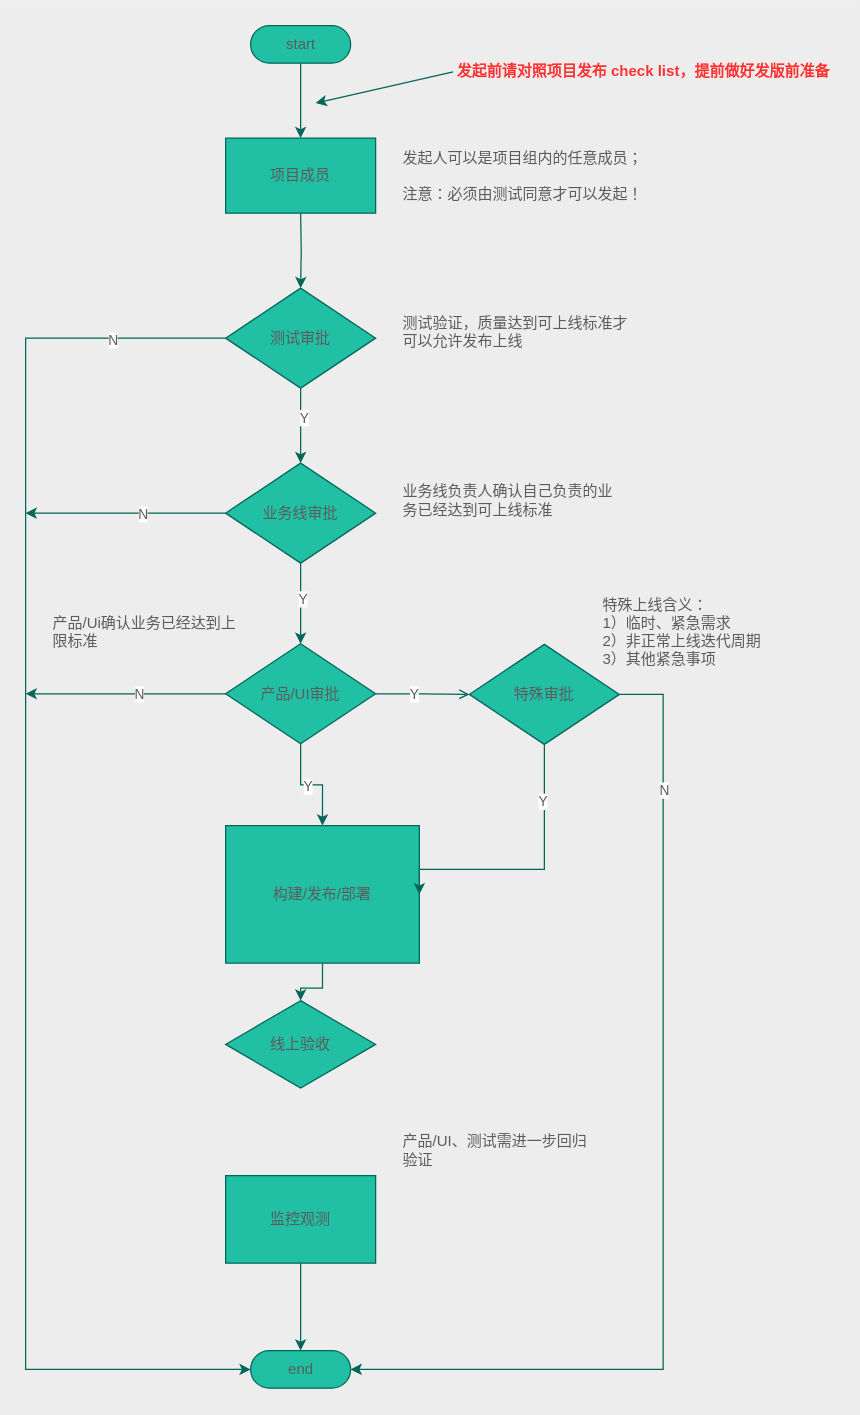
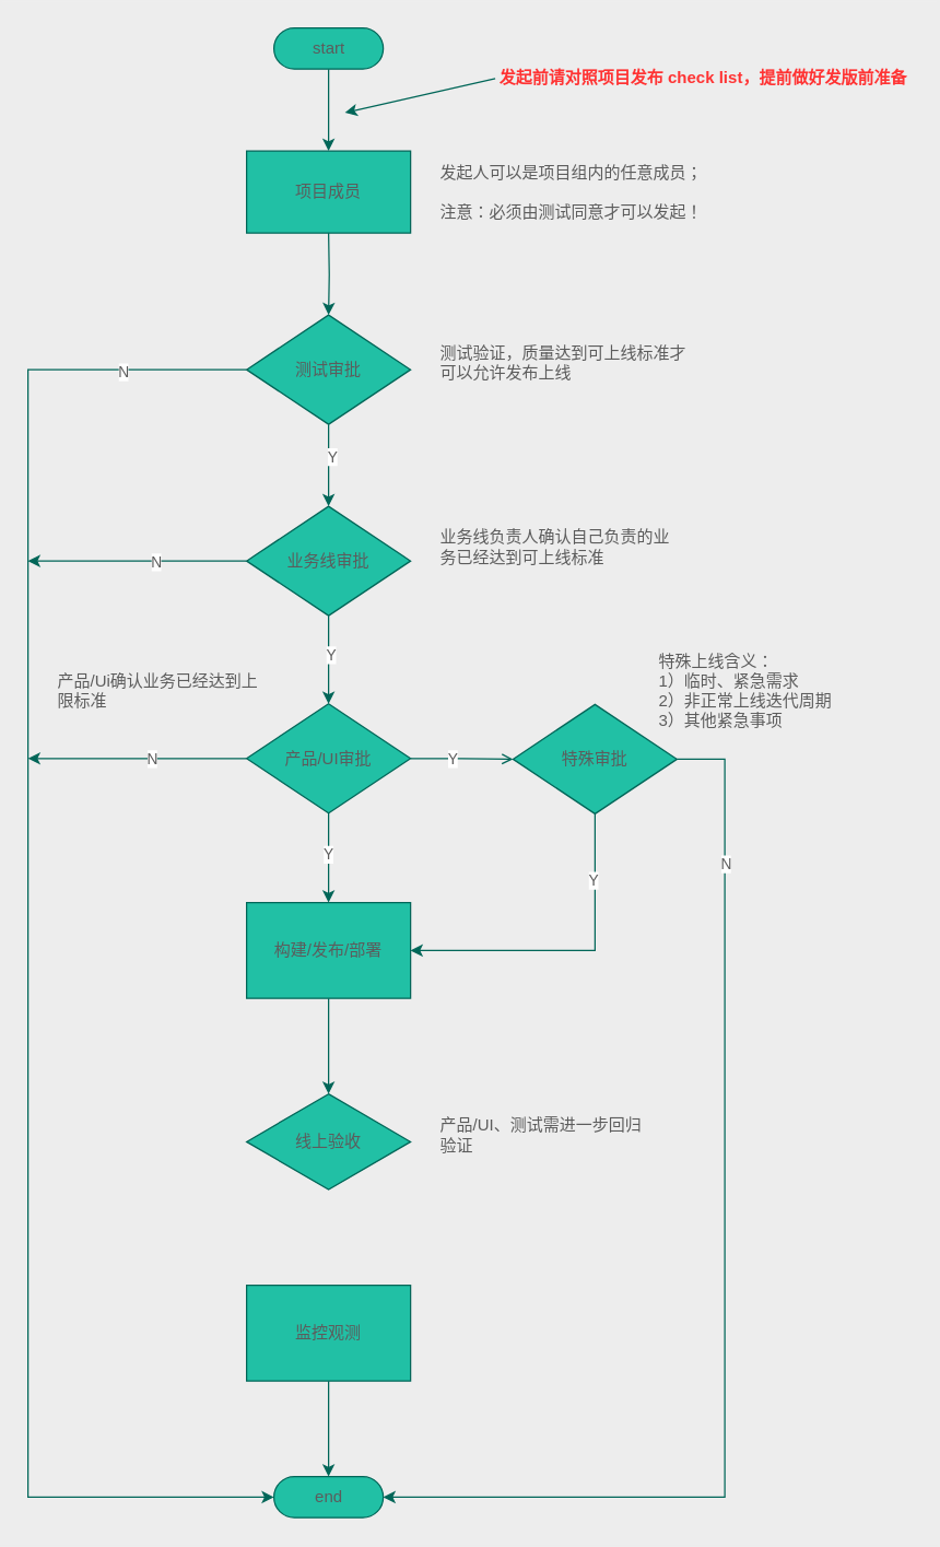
  <mxCell id="0" />
  <mxCell id="1" parent="0" />
  <mxCell id="2" value="项目成员" style="rounded=0;whiteSpace=wrap;html=1;fillColor=#21C0A5;strokeColor=#006658;fontColor=#5C5C5C;" vertex="1" parent="1"><mxGeometry x="180" y="110" width="120" height="60" as="geometry" /></mxCell>
  <mxCell id="3" value="" style="edgeStyle=orthogonalEdgeStyle;rounded=0;orthogonalLoop=1;jettySize=auto;html=1;strokeColor=#006658;fontColor=#5C5C5C;" edge="1" parent="1" target="10"><mxGeometry relative="1" as="geometry"><mxPoint x="240" y="170" as="sourcePoint" /></mxGeometry></mxCell>
  <mxCell id="4" value="" style="edgeStyle=orthogonalEdgeStyle;rounded=0;orthogonalLoop=1;jettySize=auto;html=1;strokeColor=#006658;fontColor=#5C5C5C;" edge="1" parent="1" source="5" target="2"><mxGeometry relative="1" as="geometry" /></mxCell>
  <mxCell id="5" value="start" style="html=1;dashed=0;whitespace=wrap;shape=mxgraph.dfd.start;fillColor=#21C0A5;strokeColor=#006658;fontColor=#5C5C5C;" vertex="1" parent="1"><mxGeometry x="200" y="20" width="80" height="30" as="geometry" /></mxCell>
  <mxCell id="6" value="" style="edgeStyle=orthogonalEdgeStyle;rounded=0;orthogonalLoop=1;jettySize=auto;html=1;strokeColor=#006658;fontColor=#5C5C5C;" edge="1" parent="1" source="10" target="15"><mxGeometry relative="1" as="geometry" /></mxCell>
  <mxCell id="7" value="Y" style="edgeLabel;html=1;align=center;verticalAlign=middle;resizable=0;points=[];fontColor=#5C5C5C;" vertex="1" connectable="0" parent="6"><mxGeometry x="-0.233" y="2" relative="1" as="geometry"><mxPoint as="offset" /></mxGeometry></mxCell>
  <mxCell id="8" style="edgeStyle=orthogonalEdgeStyle;rounded=0;orthogonalLoop=1;jettySize=auto;html=1;entryX=0;entryY=0.5;entryDx=0;entryDy=0;entryPerimeter=0;strokeColor=#006658;fontColor=#5C5C5C;" edge="1" parent="1" source="10" target="23"><mxGeometry relative="1" as="geometry"><mxPoint x="90" y="280" as="targetPoint" /><Array as="points"><mxPoint x="20" y="270" /><mxPoint x="20" y="1095" /></Array></mxGeometry></mxCell>
  <mxCell id="9" value="N" style="edgeLabel;html=1;align=center;verticalAlign=middle;resizable=0;points=[];fontColor=#5C5C5C;" vertex="1" connectable="0" parent="8"><mxGeometry x="-0.844" y="1" relative="1" as="geometry"><mxPoint as="offset" /></mxGeometry></mxCell>
  <mxCell id="10" value="测试审批" style="rhombus;whiteSpace=wrap;html=1;fillColor=#21C0A5;strokeColor=#006658;fontColor=#5C5C5C;" vertex="1" parent="1"><mxGeometry x="180" y="230" width="120" height="80" as="geometry" /></mxCell>
  <mxCell id="11" value="" style="edgeStyle=orthogonalEdgeStyle;rounded=0;orthogonalLoop=1;jettySize=auto;html=1;strokeColor=#006658;fontColor=#5C5C5C;" edge="1" parent="1" source="15" target="22"><mxGeometry relative="1" as="geometry" /></mxCell>
  <mxCell id="12" value="Y" style="edgeLabel;html=1;align=center;verticalAlign=middle;resizable=0;points=[];fontColor=#5C5C5C;" vertex="1" connectable="0" parent="11"><mxGeometry x="-0.132" y="1" relative="1" as="geometry"><mxPoint as="offset" /></mxGeometry></mxCell>
  <mxCell id="13" style="edgeStyle=orthogonalEdgeStyle;rounded=0;orthogonalLoop=1;jettySize=auto;html=1;strokeColor=#006658;fontColor=#5C5C5C;" edge="1" parent="1" source="15"><mxGeometry relative="1" as="geometry"><mxPoint x="20" y="410" as="targetPoint" /></mxGeometry></mxCell>
  <mxCell id="14" value="N" style="edgeLabel;html=1;align=center;verticalAlign=middle;resizable=0;points=[];fontColor=#5C5C5C;" vertex="1" connectable="0" parent="13"><mxGeometry x="-0.163" y="-3" relative="1" as="geometry"><mxPoint y="3" as="offset" /></mxGeometry></mxCell>
  <mxCell id="15" value="业务线审批" style="rhombus;whiteSpace=wrap;html=1;fillColor=#21C0A5;strokeColor=#006658;fontColor=#5C5C5C;" vertex="1" parent="1"><mxGeometry x="180" y="370" width="120" height="80" as="geometry" /></mxCell>
  <mxCell id="16" style="edgeStyle=orthogonalEdgeStyle;rounded=0;orthogonalLoop=1;jettySize=auto;html=1;strokeColor=#006658;fontColor=#5C5C5C;" edge="1" parent="1" source="22"><mxGeometry relative="1" as="geometry"><mxPoint x="20" y="554.5" as="targetPoint" /></mxGeometry></mxCell>
  <mxCell id="17" value="N" style="edgeLabel;html=1;align=center;verticalAlign=middle;resizable=0;points=[];fontColor=#5C5C5C;" vertex="1" connectable="0" parent="16"><mxGeometry x="-0.125" relative="1" as="geometry"><mxPoint as="offset" /></mxGeometry></mxCell>
  <mxCell id="18" value="" style="edgeStyle=orthogonalEdgeStyle;rounded=0;orthogonalLoop=1;jettySize=auto;html=1;entryX=0.5;entryY=0;entryDx=0;entryDy=0;strokeColor=#006658;fontColor=#5C5C5C;" edge="1" parent="1" source="22" target="26"><mxGeometry relative="1" as="geometry"><mxPoint x="240" y="650" as="targetPoint" /></mxGeometry></mxCell>
  <mxCell id="19" value="Y" style="edgeLabel;html=1;align=center;verticalAlign=middle;resizable=0;points=[];fontColor=#5C5C5C;" vertex="1" connectable="0" parent="18"><mxGeometry x="-0.096" y="-1" relative="1" as="geometry"><mxPoint as="offset" /></mxGeometry></mxCell>
  <mxCell id="20" value="" style="edgeStyle=orthogonalEdgeStyle;rounded=0;orthogonalLoop=1;jettySize=auto;html=1;strokeColor=#006658;fontColor=#5C5C5C;endArrow=open;" edge="1" parent="1" source="22" target="31"><mxGeometry relative="1" as="geometry" /></mxCell>
  <mxCell id="21" value="Y" style="edgeLabel;html=1;align=center;verticalAlign=middle;resizable=0;points=[];fontColor=#5C5C5C;" vertex="1" connectable="0" parent="20"><mxGeometry x="-0.301" y="-2" relative="1" as="geometry"><mxPoint x="4" y="-2" as="offset" /></mxGeometry></mxCell>
  <mxCell id="22" value="产品/UI审批" style="rhombus;whiteSpace=wrap;html=1;fillColor=#21C0A5;strokeColor=#006658;fontColor=#5C5C5C;" vertex="1" parent="1"><mxGeometry x="180" y="514.5" width="120" height="80" as="geometry" /></mxCell>
  <mxCell id="23" value="end" style="html=1;dashed=0;whitespace=wrap;shape=mxgraph.dfd.start;fillColor=#21C0A5;strokeColor=#006658;fontColor=#5C5C5C;" vertex="1" parent="1"><mxGeometry x="200" y="1080" width="80" height="30" as="geometry" /></mxCell>
  <mxCell id="24" value="发起人可以是项目组内的任意成员；&lt;br&gt;&lt;br&gt;注意：必须由测试同意才可以发起！" style="text;html=1;strokeColor=none;fillColor=none;align=left;verticalAlign=middle;whiteSpace=wrap;rounded=0;fontColor=#5C5C5C;" vertex="1" parent="1"><mxGeometry x="320" y="120" width="230" height="40" as="geometry" /></mxCell>
  <mxCell id="25" value="" style="edgeStyle=orthogonalEdgeStyle;rounded=0;orthogonalLoop=1;jettySize=auto;html=1;strokeColor=#006658;fontColor=#5C5C5C;" edge="1" parent="1" source="26" target="32"><mxGeometry relative="1" as="geometry" /></mxCell>
- <mxCell id="26" value="构建/发布/部署" style="rounded=0;whiteSpace=wrap;html=1;fillColor=#21C0A5;strokeColor=#006658;fontColor=#5C5C5C;" vertex="1" parent="1"><mxGeometry x="180" y="660" width="155" height="110" as="geometry" /></mxCell>
+ <mxCell id="26" value="构建/发布/部署" style="rounded=0;whiteSpace=wrap;html=1;fillColor=#21C0A5;strokeColor=#006658;fontColor=#5C5C5C;" vertex="1" parent="1"><mxGeometry x="180" y="660" width="120" height="70" as="geometry" /></mxCell>
  <mxCell id="27" style="edgeStyle=orthogonalEdgeStyle;rounded=0;orthogonalLoop=1;jettySize=auto;html=1;entryX=1;entryY=0.5;entryDx=0;entryDy=0;strokeColor=#006658;fontColor=#5C5C5C;" edge="1" parent="1" source="31" target="26"><mxGeometry relative="1" as="geometry"><Array as="points"><mxPoint x="435" y="695" /></Array></mxGeometry></mxCell>
  <mxCell id="28" value="Y" style="edgeLabel;html=1;align=center;verticalAlign=middle;resizable=0;points=[];fontColor=#5C5C5C;" vertex="1" connectable="0" parent="27"><mxGeometry x="-0.591" y="-2" relative="1" as="geometry"><mxPoint as="offset" /></mxGeometry></mxCell>
  <mxCell id="29" style="edgeStyle=orthogonalEdgeStyle;rounded=0;orthogonalLoop=1;jettySize=auto;html=1;entryX=1;entryY=0.5;entryDx=0;entryDy=0;entryPerimeter=0;strokeColor=#006658;fontColor=#5C5C5C;" edge="1" parent="1" source="31" target="23"><mxGeometry relative="1" as="geometry"><Array as="points"><mxPoint x="530" y="555" /><mxPoint x="530" y="1095" /></Array></mxGeometry></mxCell>
  <mxCell id="30" value="N" style="edgeLabel;html=1;align=center;verticalAlign=middle;resizable=0;points=[];fontColor=#5C5C5C;" vertex="1" connectable="0" parent="29"><mxGeometry x="-0.73" relative="1" as="geometry"><mxPoint as="offset" /></mxGeometry></mxCell>
  <mxCell id="31" value="特殊审批" style="rhombus;whiteSpace=wrap;html=1;fillColor=#21C0A5;strokeColor=#006658;fontColor=#5C5C5C;" vertex="1" parent="1"><mxGeometry x="375" y="515" width="120" height="80" as="geometry" /></mxCell>
  <mxCell id="32" value="线上验收" style="rhombus;whiteSpace=wrap;html=1;fillColor=#21C0A5;strokeColor=#006658;fontColor=#5C5C5C;" vertex="1" parent="1"><mxGeometry x="180" y="800" width="120" height="70" as="geometry" /></mxCell>
  <mxCell id="33" value="" style="edgeStyle=orthogonalEdgeStyle;rounded=0;orthogonalLoop=1;jettySize=auto;html=1;strokeColor=#006658;fontColor=#5C5C5C;" edge="1" parent="1" source="34" target="23"><mxGeometry relative="1" as="geometry" /></mxCell>
  <mxCell id="34" value="监控观测" style="rounded=0;whiteSpace=wrap;html=1;fillColor=#21C0A5;strokeColor=#006658;fontColor=#5C5C5C;" vertex="1" parent="1"><mxGeometry x="180" y="940" width="120" height="70" as="geometry" /></mxCell>
  <mxCell id="35" value="测试验证，质量达到可上线标准才可以允许发布上线" style="text;html=1;strokeColor=none;fillColor=none;align=left;verticalAlign=middle;whiteSpace=wrap;rounded=0;fontColor=#5C5C5C;" vertex="1" parent="1"><mxGeometry x="320" y="250" width="190" height="30" as="geometry" /></mxCell>
  <mxCell id="36" value="业务线负责人确认自己负责的业务已经达到可上线标准" style="text;html=1;strokeColor=none;fillColor=none;align=left;verticalAlign=middle;whiteSpace=wrap;rounded=0;fontColor=#5C5C5C;" vertex="1" parent="1"><mxGeometry x="320" y="380" width="180" height="40" as="geometry" /></mxCell>
  <mxCell id="37" value="产品/Ui确认业务已经达到上限标准" style="text;html=1;strokeColor=none;fillColor=none;align=left;verticalAlign=middle;whiteSpace=wrap;rounded=0;fontColor=#5C5C5C;" vertex="1" parent="1"><mxGeometry x="40" y="480" width="150" height="50" as="geometry" /></mxCell>
  <mxCell id="38" value="特殊上线含义：&lt;br&gt;1）临时、紧急需求&lt;br&gt;2）非正常上线迭代周期&lt;br&gt;3）其他紧急事项" style="text;html=1;strokeColor=none;fillColor=none;align=left;verticalAlign=middle;whiteSpace=wrap;rounded=0;fontColor=#5C5C5C;" vertex="1" parent="1"><mxGeometry x="480" y="490" width="170" height="30" as="geometry" /></mxCell>
- <mxCell id="39" value="产品/UI、测试需进一步回归验证" style="text;html=1;strokeColor=none;fillColor=none;align=left;verticalAlign=middle;whiteSpace=wrap;rounded=0;fontColor=#5C5C5C;" vertex="1" parent="1"><mxGeometry x="320" y="900" width="150" height="40" as="geometry" /></mxCell>
+ <mxCell id="39" value="产品/UI、测试需进一步回归验证" style="text;html=1;strokeColor=none;fillColor=none;align=left;verticalAlign=middle;whiteSpace=wrap;rounded=0;fontColor=#5C5C5C;" vertex="1" parent="1"><mxGeometry x="320" y="810" width="150" height="40" as="geometry" /></mxCell>
  <mxCell id="40" value="" style="endArrow=none;startArrow=classic;html=1;rounded=1;sketch=0;fontColor=#5C5C5C;strokeColor=#006658;fillColor=#21C0A5;curved=0;endFill=0;" edge="1" parent="1"><mxGeometry width="50" height="50" relative="1" as="geometry"><mxPoint x="252" y="82" as="sourcePoint" /><mxPoint x="362" y="57" as="targetPoint" /></mxGeometry></mxCell>
  <mxCell id="41" value="&lt;font color=&quot;#ff3333&quot;&gt;&lt;b&gt;发起前请对照项目发布 check list，提前做好发版前准备&lt;/b&gt;&lt;/font&gt;" style="text;html=1;strokeColor=none;fillColor=none;align=center;verticalAlign=middle;whiteSpace=wrap;rounded=0;sketch=0;fontColor=#5C5C5C;" vertex="1" parent="1"><mxGeometry x="363" y="42" width="303" height="30" as="geometry" /></mxCell>
